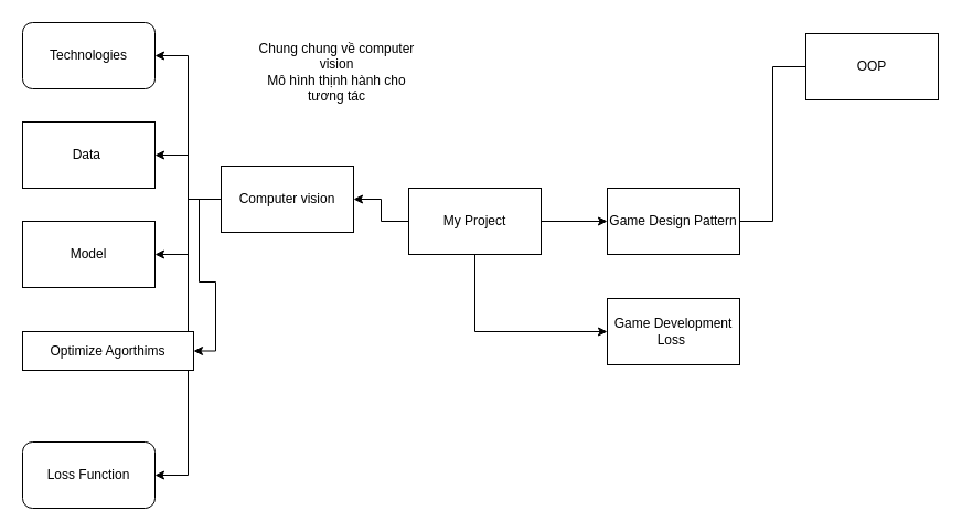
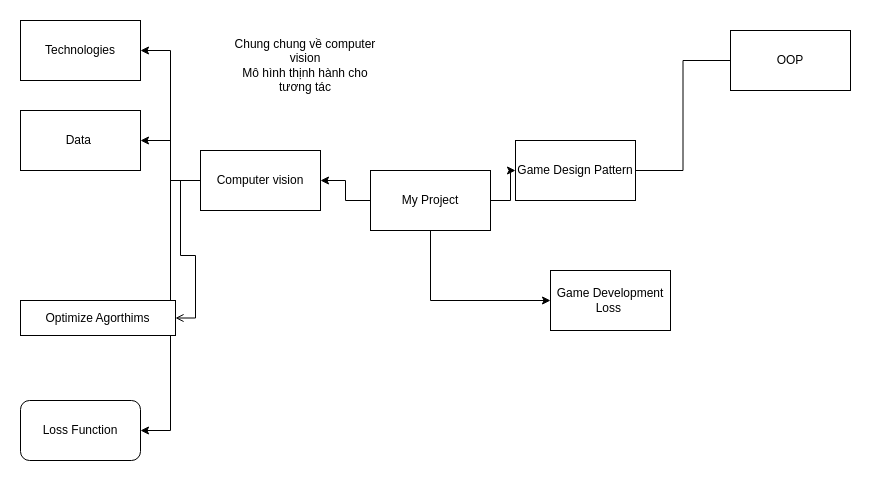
  <mxCell id="0" />
  <mxCell id="1" parent="0" />
  <mxCell id="2" value="" style="edgeStyle=orthogonalEdgeStyle;rounded=0;orthogonalLoop=1;jettySize=auto;html=1;" parent="1" source="5" target="11" edge="1"><mxGeometry relative="1" as="geometry" /></mxCell>
  <mxCell id="3" value="" style="edgeStyle=orthogonalEdgeStyle;rounded=0;orthogonalLoop=1;jettySize=auto;html=1;" parent="1" source="5" target="13" edge="1"><mxGeometry relative="1" as="geometry" /></mxCell>
  <mxCell id="4" style="edgeStyle=orthogonalEdgeStyle;rounded=0;orthogonalLoop=1;jettySize=auto;html=1;entryX=0;entryY=0.5;entryDx=0;entryDy=0;exitX=0.5;exitY=1;exitDx=0;exitDy=0;" parent="1" source="5" target="20" edge="1"><mxGeometry relative="1" as="geometry" /></mxCell>
  <mxCell id="5" value="My Project" style="rounded=0;whiteSpace=wrap;html=1;" parent="1" vertex="1"><mxGeometry x="370" y="170" width="120" height="60" as="geometry" /></mxCell>
  <mxCell id="6" style="edgeStyle=orthogonalEdgeStyle;rounded=0;orthogonalLoop=1;jettySize=auto;html=1;entryX=1;entryY=0.5;entryDx=0;entryDy=0;" parent="1" source="11" target="14" edge="1"><mxGeometry relative="1" as="geometry" /></mxCell>
- <mxCell id="7" value="" style="edgeStyle=orthogonalEdgeStyle;rounded=0;orthogonalLoop=1;jettySize=auto;html=1;" parent="1" source="11" target="15" edge="1"><mxGeometry relative="1" as="geometry" /></mxCell>
- <mxCell id="8" style="edgeStyle=orthogonalEdgeStyle;rounded=0;orthogonalLoop=1;jettySize=auto;html=1;entryX=1;entryY=0.5;entryDx=0;entryDy=0;" parent="1" source="11" target="16" edge="1"><mxGeometry relative="1" as="geometry" /></mxCell>
+ <mxCell id="8" style="edgeStyle=orthogonalEdgeStyle;rounded=0;orthogonalLoop=1;jettySize=auto;html=1;entryX=1;entryY=0.5;entryDx=0;entryDy=0;endArrow=open;" parent="1" source="11" target="16" edge="1"><mxGeometry relative="1" as="geometry" /></mxCell>
  <mxCell id="9" style="edgeStyle=orthogonalEdgeStyle;rounded=0;orthogonalLoop=1;jettySize=auto;html=1;entryX=1;entryY=0.5;entryDx=0;entryDy=0;" parent="1" source="11" target="17" edge="1"><mxGeometry relative="1" as="geometry" /></mxCell>
  <mxCell id="10" style="edgeStyle=orthogonalEdgeStyle;rounded=0;orthogonalLoop=1;jettySize=auto;html=1;entryX=1;entryY=0.5;entryDx=0;entryDy=0;" parent="1" source="11" target="18" edge="1"><mxGeometry relative="1" as="geometry"><mxPoint x="150" y="20" as="targetPoint" /></mxGeometry></mxCell>
  <mxCell id="11" value="Computer vision" style="rounded=0;whiteSpace=wrap;html=1;" parent="1" vertex="1"><mxGeometry x="200" y="150" width="120" height="60" as="geometry" /></mxCell>
  <mxCell id="12" style="edgeStyle=orthogonalEdgeStyle;rounded=0;orthogonalLoop=1;jettySize=auto;html=1;entryX=0;entryY=0.5;entryDx=0;entryDy=0;endArrow=none;" parent="1" source="13" target="19" edge="1"><mxGeometry relative="1" as="geometry" /></mxCell>
- <mxCell id="13" value="Game Design Pattern" style="rounded=0;whiteSpace=wrap;html=1;" parent="1" vertex="1"><mxGeometry x="550" y="170" width="120" height="60" as="geometry" /></mxCell>
+ <mxCell id="13" value="Game Design Pattern" style="rounded=0;whiteSpace=wrap;html=1;" parent="1" vertex="1"><mxGeometry x="515" y="140" width="120" height="60" as="geometry" /></mxCell>
  <mxCell id="14" value="Data&amp;nbsp;" style="rounded=0;whiteSpace=wrap;html=1;" parent="1" vertex="1"><mxGeometry x="20" y="110" width="120" height="60" as="geometry" /></mxCell>
- <mxCell id="15" value="Model" style="rounded=0;whiteSpace=wrap;html=1;" parent="1" vertex="1"><mxGeometry x="20" y="200" width="120" height="60" as="geometry" /></mxCell>
  <mxCell id="16" value="Optimize Agorthims" style="rounded=0;whiteSpace=wrap;html=1;" parent="1" vertex="1"><mxGeometry x="20" y="300" width="155" height="35" as="geometry" /></mxCell>
  <mxCell id="17" value="Loss Function" style="whiteSpace=wrap;html=1;rounded=1;" parent="1" vertex="1"><mxGeometry x="20" y="400" width="120" height="60" as="geometry" /></mxCell>
- <mxCell id="18" value="Technologies" style="whiteSpace=wrap;html=1;rounded=1;" parent="1" vertex="1"><mxGeometry x="20" y="20" width="120" height="60" as="geometry" /></mxCell>
+ <mxCell id="18" value="Technologies" style="rounded=0;whiteSpace=wrap;html=1;" parent="1" vertex="1"><mxGeometry x="20" y="20" width="120" height="60" as="geometry" /></mxCell>
  <mxCell id="19" value="OOP" style="rounded=0;whiteSpace=wrap;html=1;" parent="1" vertex="1"><mxGeometry x="730" y="30" width="120" height="60" as="geometry" /></mxCell>
  <mxCell id="20" value="Game Development Loss&amp;nbsp;" style="rounded=0;whiteSpace=wrap;html=1;" parent="1" vertex="1"><mxGeometry x="550" y="270" width="120" height="60" as="geometry" /></mxCell>
  <mxCell id="21" value="Chung chung về computer vision&lt;div&gt;Mô hình thịnh hành cho tương tác&lt;/div&gt;" style="text;html=1;align=center;verticalAlign=middle;whiteSpace=wrap;rounded=0;" vertex="1" parent="1"><mxGeometry x="230" y="50" width="150" height="30" as="geometry" /></mxCell>
